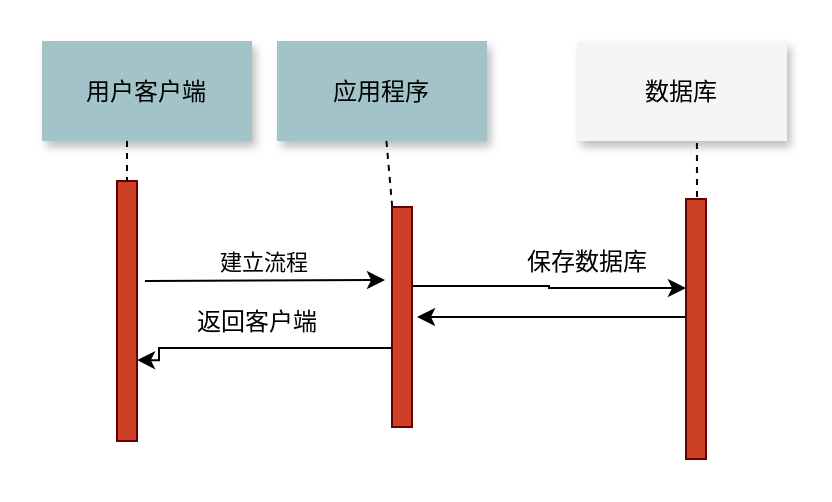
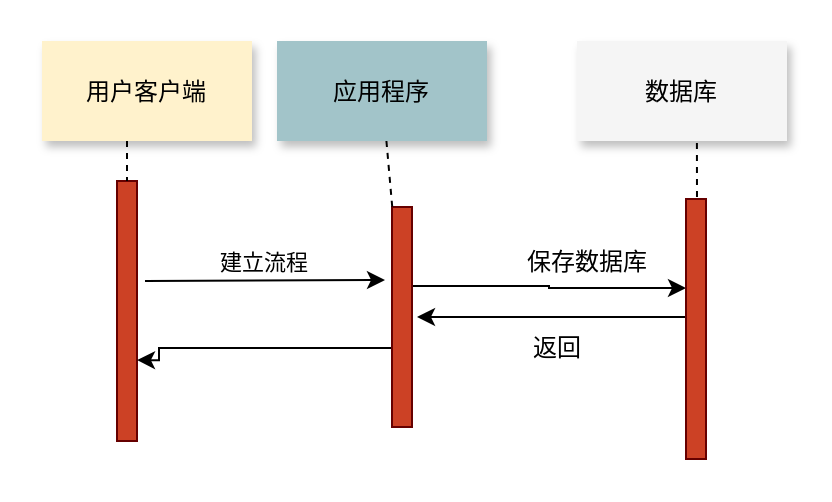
  <mxCell id="0" />
  <mxCell id="1" parent="0" />
  <mxCell id="2" value="" style="fillColor=#CC4125;strokeColor=#660000" parent="1" vertex="1"><mxGeometry x="58" y="90" width="10" height="130" as="geometry" /></mxCell>
- <mxCell id="3" value="用户客户端" style="shadow=1;fillColor=#A2C4C9;strokeColor=none" parent="1" vertex="1"><mxGeometry x="20.5" y="20" width="105" height="50" as="geometry" /></mxCell>
+ <mxCell id="3" value="用户客户端" style="shadow=1;fillColor=#fff2cc;strokeColor=none;" parent="1" vertex="1"><mxGeometry x="20.5" y="20" width="105" height="50" as="geometry" /></mxCell>
  <mxCell id="4" style="edgeStyle=orthogonalEdgeStyle;rounded=0;orthogonalLoop=1;jettySize=auto;html=1;exitX=1;exitY=0.25;exitDx=0;exitDy=0;entryX=0;entryY=0.25;entryDx=0;entryDy=0;" parent="1" edge="1"><mxGeometry relative="1" as="geometry"><mxPoint x="205.5" y="142.5" as="sourcePoint" /><mxPoint x="342.5" y="143.5" as="targetPoint" /><Array as="points"><mxPoint x="274" y="143" /><mxPoint x="274" y="144" /></Array></mxGeometry></mxCell>
  <mxCell id="5" style="edgeStyle=orthogonalEdgeStyle;rounded=0;orthogonalLoop=1;jettySize=auto;html=1;exitX=0;exitY=0.75;exitDx=0;exitDy=0;entryX=0.9;entryY=0.662;entryDx=0;entryDy=0;entryPerimeter=0;" parent="1" edge="1"><mxGeometry relative="1" as="geometry"><mxPoint x="68" y="179.56" as="targetPoint" /><mxPoint x="196.5" y="189" as="sourcePoint" /><Array as="points"><mxPoint x="197" y="173.5" /><mxPoint x="79" y="173.5" /><mxPoint x="79" y="179.5" /></Array></mxGeometry></mxCell>
  <mxCell id="6" value="" style="fillColor=#CC4125;strokeColor=#660000" parent="1" vertex="1"><mxGeometry x="195.5" y="103" width="10" height="110" as="geometry" /></mxCell>
  <mxCell id="7" value="应用程序" style="shadow=1;fillColor=#A2C4C9;strokeColor=none" parent="1" vertex="1"><mxGeometry x="138" y="20" width="105" height="50" as="geometry" /></mxCell>
  <mxCell id="8" value="" style="edgeStyle=none;endArrow=none;dashed=1" parent="1" source="7" target="6" edge="1"><mxGeometry x="20.335" y="165" width="100" height="100" as="geometry"><mxPoint x="215.259" y="70" as="sourcePoint" /><mxPoint x="215.576" y="125" as="targetPoint" /></mxGeometry></mxCell>
  <mxCell id="9" value="建立流程" style="edgeStyle=none;verticalLabelPosition=top;verticalAlign=bottom" parent="1" edge="1"><mxGeometry x="-48" y="92" width="100" height="100" as="geometry"><mxPoint x="72" y="140" as="sourcePoint" /><mxPoint x="192" y="139.5" as="targetPoint" /></mxGeometry></mxCell>
  <mxCell id="10" value="数据库" style="shadow=1;fillColor=#f5f5f5;strokeColor=none;" parent="1" vertex="1"><mxGeometry x="288.004" y="20" width="105" height="50" as="geometry" /></mxCell>
  <mxCell id="11" value="" style="edgeStyle=elbowEdgeStyle;elbow=horizontal;endArrow=none;dashed=1" parent="1" source="3" target="2" edge="1"><mxGeometry x="-22.0" y="310" width="100" height="100" as="geometry"><mxPoint x="98" y="370" as="sourcePoint" /><mxPoint x="198" y="270" as="targetPoint" /></mxGeometry></mxCell>
  <mxCell id="12" value="" style="edgeStyle=none;endArrow=none;dashed=1;exitX=0.571;exitY=1.02;exitDx=0;exitDy=0;exitPerimeter=0;" parent="1" source="10" edge="1"><mxGeometry x="30.335" y="175" width="100" height="100" as="geometry"><mxPoint x="211.021" y="80" as="sourcePoint" /><mxPoint x="348" y="100" as="targetPoint" /></mxGeometry></mxCell>
  <mxCell id="13" style="edgeStyle=orthogonalEdgeStyle;rounded=0;orthogonalLoop=1;jettySize=auto;html=1;exitX=0;exitY=0.5;exitDx=0;exitDy=0;" parent="1" edge="1"><mxGeometry relative="1" as="geometry"><mxPoint x="208" y="158" as="targetPoint" /><mxPoint x="342.5" y="158" as="sourcePoint" /></mxGeometry></mxCell>
  <mxCell id="14" value="" style="fillColor=#CC4125;strokeColor=#660000" parent="1" vertex="1"><mxGeometry x="342.5" y="99" width="10" height="130" as="geometry" /></mxCell>
  <mxCell id="15" value="保存数据库" style="text;html=1;align=center;verticalAlign=middle;resizable=0;points=[];autosize=1;strokeColor=none;fillColor=none;" parent="1" vertex="1"><mxGeometry x="253" y="116" width="80" height="30" as="geometry" /></mxCell>
- <mxCell id="17" value="返回客户端" style="text;html=1;align=center;verticalAlign=middle;resizable=0;points=[];autosize=1;strokeColor=none;fillColor=none;" parent="1" vertex="1"><mxGeometry x="88" y="146" width="80" height="30" as="geometry" /></mxCell>
+ <mxCell id="16" value="返回&lt;br&gt;" style="text;html=1;align=center;verticalAlign=middle;resizable=0;points=[];autosize=1;strokeColor=none;fillColor=none;" parent="1" vertex="1"><mxGeometry x="253" y="159" width="50" height="30" as="geometry" /></mxCell>
